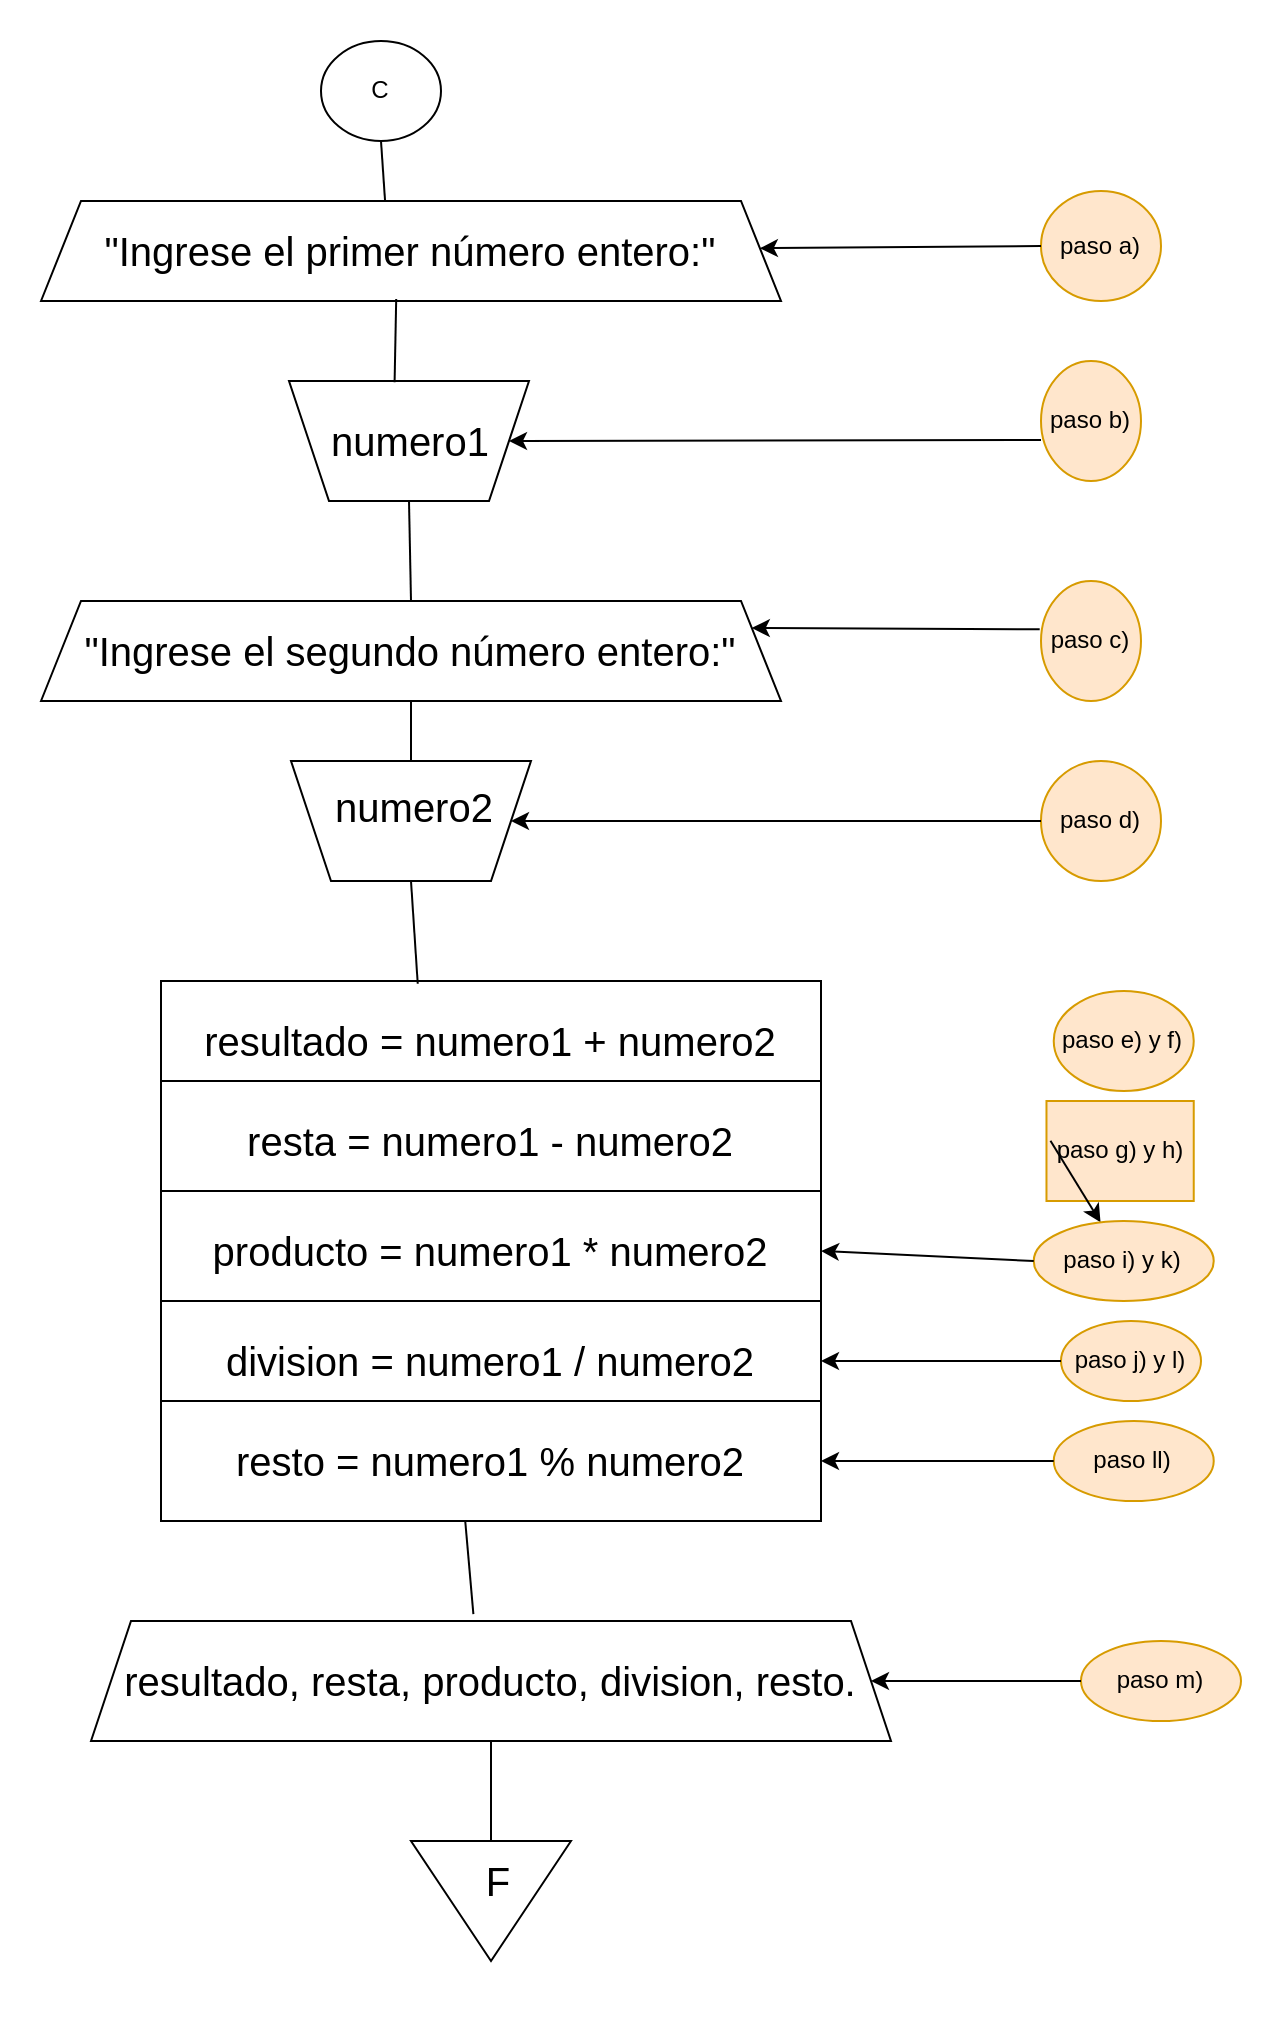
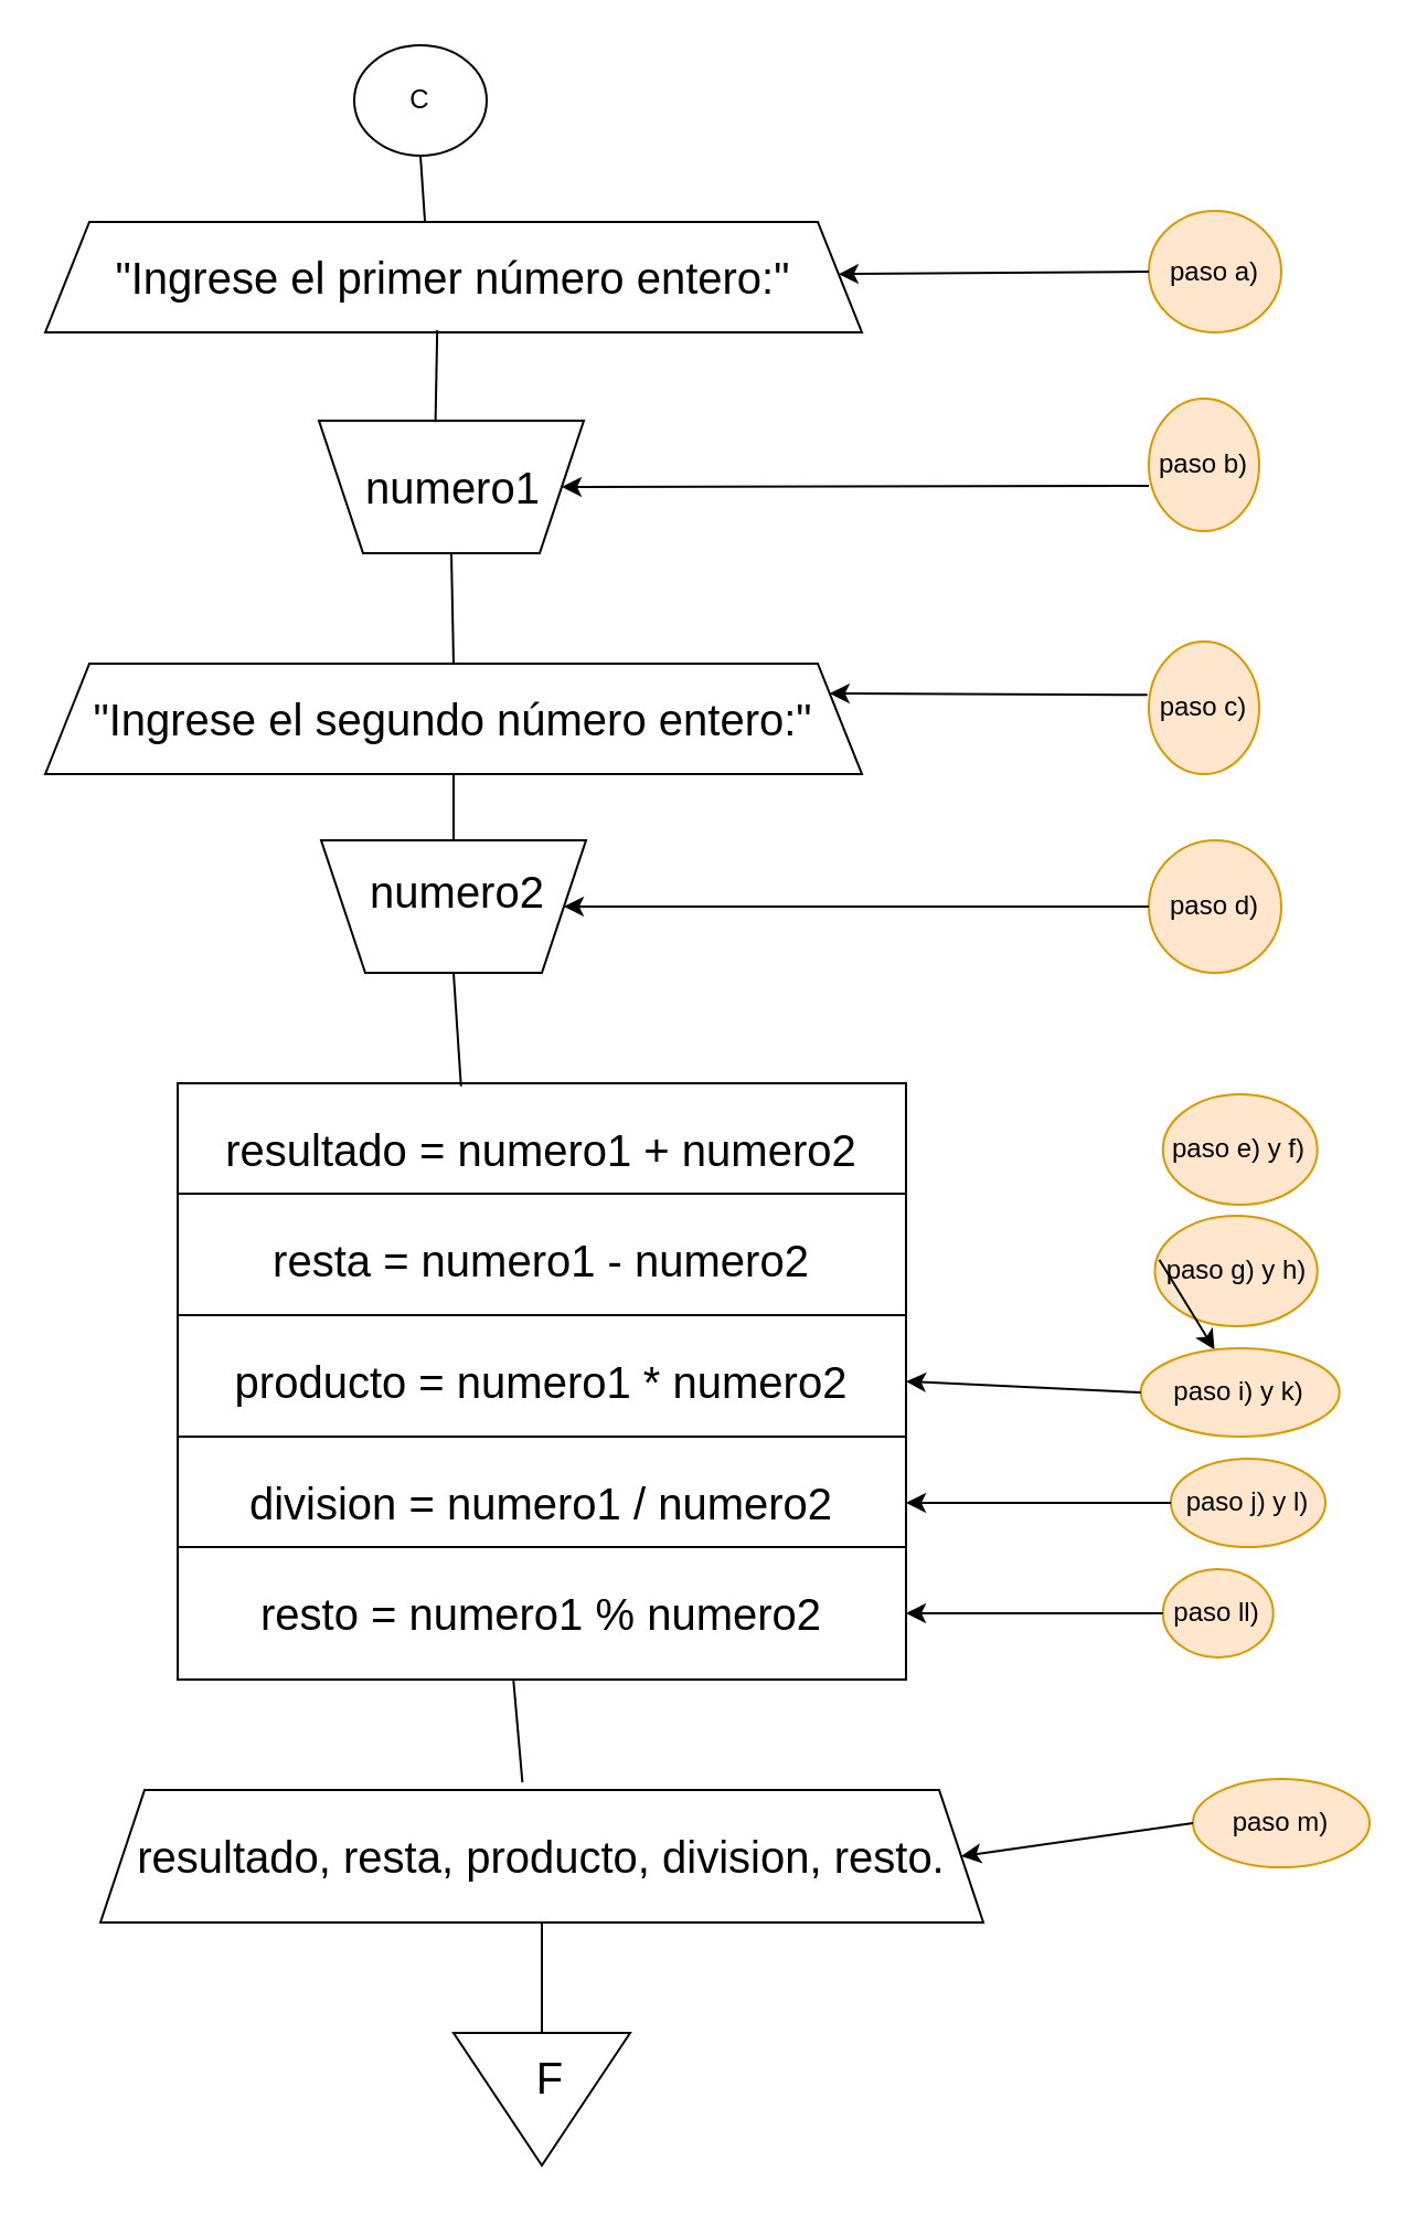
  <mxCell id="0" />
  <mxCell id="1" parent="0" />
  <mxCell id="2" value="C" style="ellipse;whiteSpace=wrap;html=1;" parent="1" vertex="1"><mxGeometry x="160" y="20" width="60" height="50" as="geometry" /></mxCell>
  <mxCell id="3" value="&lt;font style=&quot;font-size: 20px&quot;&gt;&quot;Ingrese el primer número entero:&quot;&lt;/font&gt;" style="shape=trapezoid;perimeter=trapezoidPerimeter;whiteSpace=wrap;html=1;fixedSize=1;" vertex="1" parent="1"><mxGeometry x="20" y="100" width="370" height="50" as="geometry" /></mxCell>
  <mxCell id="4" value="" style="endArrow=none;html=1;entryX=0.5;entryY=1;entryDx=0;entryDy=0;exitX=0.465;exitY=0.004;exitDx=0;exitDy=0;exitPerimeter=0;" edge="1" parent="1" source="3" target="2"><mxGeometry width="50" height="50" relative="1" as="geometry"><mxPoint x="240" y="310" as="sourcePoint" /><mxPoint x="290" y="260" as="targetPoint" /></mxGeometry></mxCell>
  <mxCell id="5" value="" style="shape=trapezoid;perimeter=trapezoidPerimeter;whiteSpace=wrap;html=1;fixedSize=1;rotation=-180;" vertex="1" parent="1"><mxGeometry x="144" y="190" width="120" height="60" as="geometry" /></mxCell>
  <mxCell id="6" value="&lt;font style=&quot;font-size: 20px&quot;&gt;numero1&lt;/font&gt;" style="text;html=1;strokeColor=none;fillColor=none;align=center;verticalAlign=middle;whiteSpace=wrap;rounded=0;" vertex="1" parent="1"><mxGeometry x="185" y="210" width="40" height="20" as="geometry" /></mxCell>
  <mxCell id="7" value="" style="endArrow=none;html=1;entryX=0.48;entryY=0.98;entryDx=0;entryDy=0;entryPerimeter=0;exitX=0.56;exitY=0.99;exitDx=0;exitDy=0;exitPerimeter=0;" edge="1" parent="1" source="5" target="3"><mxGeometry width="50" height="50" relative="1" as="geometry"><mxPoint x="240" y="300" as="sourcePoint" /><mxPoint x="290" y="250" as="targetPoint" /></mxGeometry></mxCell>
  <mxCell id="8" value="&lt;font style=&quot;font-size: 20px&quot;&gt;&quot;Ingrese el segundo número entero:&quot;&lt;/font&gt;" style="shape=trapezoid;perimeter=trapezoidPerimeter;whiteSpace=wrap;html=1;fixedSize=1;" vertex="1" parent="1"><mxGeometry x="20" y="300" width="370" height="50" as="geometry" /></mxCell>
  <mxCell id="9" value="" style="endArrow=none;html=1;exitX=0.5;exitY=0;exitDx=0;exitDy=0;entryX=0.5;entryY=0;entryDx=0;entryDy=0;" edge="1" parent="1" source="8" target="5"><mxGeometry width="50" height="50" relative="1" as="geometry"><mxPoint x="240" y="300" as="sourcePoint" /><mxPoint x="290" y="250" as="targetPoint" /></mxGeometry></mxCell>
  <mxCell id="10" value="paso a)" style="ellipse;whiteSpace=wrap;html=1;fillColor=#ffe6cc;strokeColor=#d79b00;" vertex="1" parent="1"><mxGeometry x="520" y="95" width="60" height="55" as="geometry" /></mxCell>
  <mxCell id="11" value="paso b)" style="ellipse;whiteSpace=wrap;html=1;fillColor=#ffe6cc;strokeColor=#d79b00;" vertex="1" parent="1"><mxGeometry x="520" y="180" width="50" height="60" as="geometry" /></mxCell>
  <mxCell id="12" value="paso c)" style="ellipse;whiteSpace=wrap;html=1;fillColor=#ffe6cc;strokeColor=#d79b00;" vertex="1" parent="1"><mxGeometry x="520" y="290" width="50" height="60" as="geometry" /></mxCell>
  <mxCell id="13" value="" style="endArrow=classic;html=1;exitX=0;exitY=0.5;exitDx=0;exitDy=0;" edge="1" parent="1" source="10" target="3"><mxGeometry width="50" height="50" relative="1" as="geometry"><mxPoint x="240" y="300" as="sourcePoint" /><mxPoint x="290" y="250" as="targetPoint" /></mxGeometry></mxCell>
  <mxCell id="14" value="" style="endArrow=classic;html=1;exitX=0;exitY=0.5;exitDx=0;exitDy=0;entryX=0;entryY=0.5;entryDx=0;entryDy=0;" edge="1" parent="1" target="5"><mxGeometry width="50" height="50" relative="1" as="geometry"><mxPoint x="520" y="219.5" as="sourcePoint" /><mxPoint x="380" y="219.5" as="targetPoint" /></mxGeometry></mxCell>
  <mxCell id="15" value="" style="endArrow=classic;html=1;exitX=-0.013;exitY=0.403;exitDx=0;exitDy=0;entryX=1;entryY=0.25;entryDx=0;entryDy=0;exitPerimeter=0;" edge="1" parent="1" source="12" target="8"><mxGeometry width="50" height="50" relative="1" as="geometry"><mxPoint x="530" y="229.5" as="sourcePoint" /><mxPoint x="264" y="230" as="targetPoint" /></mxGeometry></mxCell>
  <mxCell id="16" value="" style="shape=trapezoid;perimeter=trapezoidPerimeter;whiteSpace=wrap;html=1;fixedSize=1;rotation=-180;" vertex="1" parent="1"><mxGeometry x="145" y="380" width="120" height="60" as="geometry" /></mxCell>
  <mxCell id="17" value="&lt;font style=&quot;font-size: 20px&quot;&gt;numero2&lt;br&gt;&lt;br&gt;&lt;/font&gt;" style="text;html=1;strokeColor=none;fillColor=none;align=center;verticalAlign=middle;whiteSpace=wrap;rounded=0;" vertex="1" parent="1"><mxGeometry x="185" y="410" width="44" height="10" as="geometry" /></mxCell>
  <mxCell id="18" value="" style="endArrow=none;html=1;entryX=0.5;entryY=1;entryDx=0;entryDy=0;" edge="1" parent="1" source="16" target="8"><mxGeometry width="50" height="50" relative="1" as="geometry"><mxPoint x="240" y="390" as="sourcePoint" /><mxPoint x="290" y="340" as="targetPoint" /></mxGeometry></mxCell>
  <mxCell id="19" value="paso d)" style="ellipse;whiteSpace=wrap;html=1;fillColor=#ffe6cc;strokeColor=#d79b00;" vertex="1" parent="1"><mxGeometry x="520" y="380" width="60" height="60" as="geometry" /></mxCell>
  <mxCell id="20" value="" style="endArrow=classic;html=1;exitX=0;exitY=0.5;exitDx=0;exitDy=0;entryX=0;entryY=0.5;entryDx=0;entryDy=0;" edge="1" parent="1" source="19" target="16"><mxGeometry width="50" height="50" relative="1" as="geometry"><mxPoint x="520" y="420" as="sourcePoint" /><mxPoint x="376.955" y="421.247" as="targetPoint" /></mxGeometry></mxCell>
  <mxCell id="21" value="&lt;font style=&quot;font-size: 20px&quot;&gt;resultado = numero1 + numero2&lt;/font&gt;" style="rounded=0;whiteSpace=wrap;html=1;" vertex="1" parent="1"><mxGeometry x="80" y="490" width="330" height="60" as="geometry" /></mxCell>
  <mxCell id="22" value="" style="endArrow=none;html=1;entryX=0.5;entryY=0;entryDx=0;entryDy=0;exitX=0.389;exitY=0.023;exitDx=0;exitDy=0;exitPerimeter=0;" edge="1" parent="1" source="21" target="16"><mxGeometry width="50" height="50" relative="1" as="geometry"><mxPoint x="240" y="570" as="sourcePoint" /><mxPoint x="290" y="520" as="targetPoint" /></mxGeometry></mxCell>
  <mxCell id="23" value="paso e) y f)" style="ellipse;whiteSpace=wrap;html=1;fillColor=#ffe6cc;strokeColor=#d79b00;" vertex="1" parent="1"><mxGeometry x="526.37" y="495" width="70" height="50" as="geometry" /></mxCell>
  <mxCell id="24" value="&lt;font style=&quot;font-size: 20px&quot;&gt;resta = numero1 - numero2&lt;/font&gt;" style="rounded=0;whiteSpace=wrap;html=1;" vertex="1" parent="1"><mxGeometry x="80" y="540" width="330" height="60" as="geometry" /></mxCell>
- <mxCell id="25" value="paso g) y h)" style="whiteSpace=wrap;html=1;fillColor=#ffe6cc;strokeColor=#d79b00;rounded=0;" vertex="1" parent="1"><mxGeometry x="522.74" y="550" width="73.63" height="50" as="geometry" /></mxCell>
+ <mxCell id="25" value="paso g) y h)" style="ellipse;whiteSpace=wrap;html=1;fillColor=#ffe6cc;strokeColor=#d79b00;" vertex="1" parent="1"><mxGeometry x="522.74" y="550" width="73.63" height="50" as="geometry" /></mxCell>
  <mxCell id="26" value="" style="endArrow=classic;html=1;exitX=0.027;exitY=0.397;exitDx=0;exitDy=0;exitPerimeter=0;" edge="1" parent="1" source="25" target="28"><mxGeometry width="50" height="50" relative="1" as="geometry"><mxPoint x="526.37" y="520" as="sourcePoint" /><mxPoint x="410" y="602.2" as="targetPoint" /></mxGeometry></mxCell>
  <mxCell id="27" value="&lt;font style=&quot;font-size: 20px&quot;&gt;producto = numero1 * numero2&lt;/font&gt;" style="rounded=0;whiteSpace=wrap;html=1;" vertex="1" parent="1"><mxGeometry x="80" y="595" width="330" height="60" as="geometry" /></mxCell>
  <mxCell id="28" value="paso i) y k)" style="ellipse;whiteSpace=wrap;html=1;fillColor=#ffe6cc;strokeColor=#d79b00;" vertex="1" parent="1"><mxGeometry x="516.37" y="610" width="90" height="40" as="geometry" /></mxCell>
  <mxCell id="29" value="" style="endArrow=classic;html=1;exitX=0;exitY=0.5;exitDx=0;exitDy=0;entryX=1;entryY=0.5;entryDx=0;entryDy=0;" edge="1" parent="1" source="28" target="27"><mxGeometry width="50" height="50" relative="1" as="geometry"><mxPoint x="533.61" y="692.16" as="sourcePoint" /><mxPoint x="420" y="660" as="targetPoint" /></mxGeometry></mxCell>
  <mxCell id="30" value="&lt;font style=&quot;font-size: 20px&quot;&gt;division = numero1 / numero2&lt;/font&gt;" style="rounded=0;whiteSpace=wrap;html=1;" vertex="1" parent="1"><mxGeometry x="80" y="650" width="330" height="60" as="geometry" /></mxCell>
  <mxCell id="31" value="paso j) y l)" style="ellipse;whiteSpace=wrap;html=1;fillColor=#ffe6cc;strokeColor=#d79b00;" vertex="1" parent="1"><mxGeometry x="530" y="660" width="70" height="40" as="geometry" /></mxCell>
  <mxCell id="32" value="" style="endArrow=classic;html=1;exitX=0;exitY=0.5;exitDx=0;exitDy=0;entryX=1;entryY=0.5;entryDx=0;entryDy=0;" edge="1" parent="1" source="31" target="30"><mxGeometry width="50" height="50" relative="1" as="geometry"><mxPoint x="543.61" y="777.16" as="sourcePoint" /><mxPoint x="420" y="710" as="targetPoint" /></mxGeometry></mxCell>
  <mxCell id="33" value="&lt;font style=&quot;font-size: 20px&quot;&gt;resto = numero1 % numero2&lt;/font&gt;" style="rounded=0;whiteSpace=wrap;html=1;" vertex="1" parent="1"><mxGeometry x="80" y="700" width="330" height="60" as="geometry" /></mxCell>
- <mxCell id="34" value="paso ll)" style="ellipse;whiteSpace=wrap;html=1;fillColor=#ffe6cc;strokeColor=#d79b00;" vertex="1" parent="1"><mxGeometry x="526.37" y="710" width="80" height="40" as="geometry" /></mxCell>
+ <mxCell id="34" value="paso ll)" style="ellipse;whiteSpace=wrap;html=1;fillColor=#ffe6cc;strokeColor=#d79b00;" vertex="1" parent="1"><mxGeometry x="526.37" y="710" width="50" height="40" as="geometry" /></mxCell>
  <mxCell id="35" value="" style="endArrow=classic;html=1;exitX=0;exitY=0.5;exitDx=0;exitDy=0;entryX=1;entryY=0.5;entryDx=0;entryDy=0;" edge="1" parent="1" source="34" target="33"><mxGeometry width="50" height="50" relative="1" as="geometry"><mxPoint x="553.61" y="867.16" as="sourcePoint" /><mxPoint x="420" y="770" as="targetPoint" /></mxGeometry></mxCell>
  <mxCell id="36" value="&lt;font style=&quot;font-size: 20px&quot;&gt;resultado, resta, producto, division, resto.&lt;/font&gt;" style="shape=trapezoid;perimeter=trapezoidPerimeter;whiteSpace=wrap;html=1;fixedSize=1;" vertex="1" parent="1"><mxGeometry x="45" y="810" width="400" height="60" as="geometry" /></mxCell>
  <mxCell id="37" value="" style="endArrow=none;html=1;exitX=0.478;exitY=-0.057;exitDx=0;exitDy=0;exitPerimeter=0;entryX=0.461;entryY=1.003;entryDx=0;entryDy=0;entryPerimeter=0;" edge="1" parent="1" source="36" target="33"><mxGeometry width="50" height="50" relative="1" as="geometry"><mxPoint x="240" y="720" as="sourcePoint" /><mxPoint x="290" y="670" as="targetPoint" /></mxGeometry></mxCell>
  <mxCell id="38" value="" style="triangle;whiteSpace=wrap;html=1;rotation=90;" vertex="1" parent="1"><mxGeometry x="215" y="910" width="60" height="80" as="geometry" /></mxCell>
  <mxCell id="39" value="&lt;font style=&quot;font-size: 20px&quot;&gt;F&lt;/font&gt;" style="text;html=1;strokeColor=none;fillColor=none;align=center;verticalAlign=middle;whiteSpace=wrap;rounded=0;" vertex="1" parent="1"><mxGeometry x="229" y="930" width="40" height="20" as="geometry" /></mxCell>
  <mxCell id="40" value="" style="endArrow=none;html=1;exitX=0;exitY=0.5;exitDx=0;exitDy=0;entryX=0.5;entryY=1;entryDx=0;entryDy=0;" edge="1" parent="1" source="38" target="36"><mxGeometry width="50" height="50" relative="1" as="geometry"><mxPoint x="240" y="910" as="sourcePoint" /><mxPoint x="290" y="860" as="targetPoint" /></mxGeometry></mxCell>
- <mxCell id="41" value="paso m)" style="ellipse;whiteSpace=wrap;html=1;fillColor=#ffe6cc;strokeColor=#d79b00;" vertex="1" parent="1"><mxGeometry x="540" y="820" width="80" height="40" as="geometry" /></mxCell>
+ <mxCell id="41" value="paso m)" style="ellipse;whiteSpace=wrap;html=1;fillColor=#ffe6cc;strokeColor=#d79b00;" vertex="1" parent="1"><mxGeometry x="540" y="805" width="80" height="40" as="geometry" /></mxCell>
  <mxCell id="42" value="" style="endArrow=classic;html=1;exitX=0;exitY=0.5;exitDx=0;exitDy=0;entryX=1;entryY=0.5;entryDx=0;entryDy=0;" edge="1" parent="1" source="41" target="36"><mxGeometry width="50" height="50" relative="1" as="geometry"><mxPoint x="240" y="900" as="sourcePoint" /><mxPoint x="290" y="850" as="targetPoint" /></mxGeometry></mxCell>
